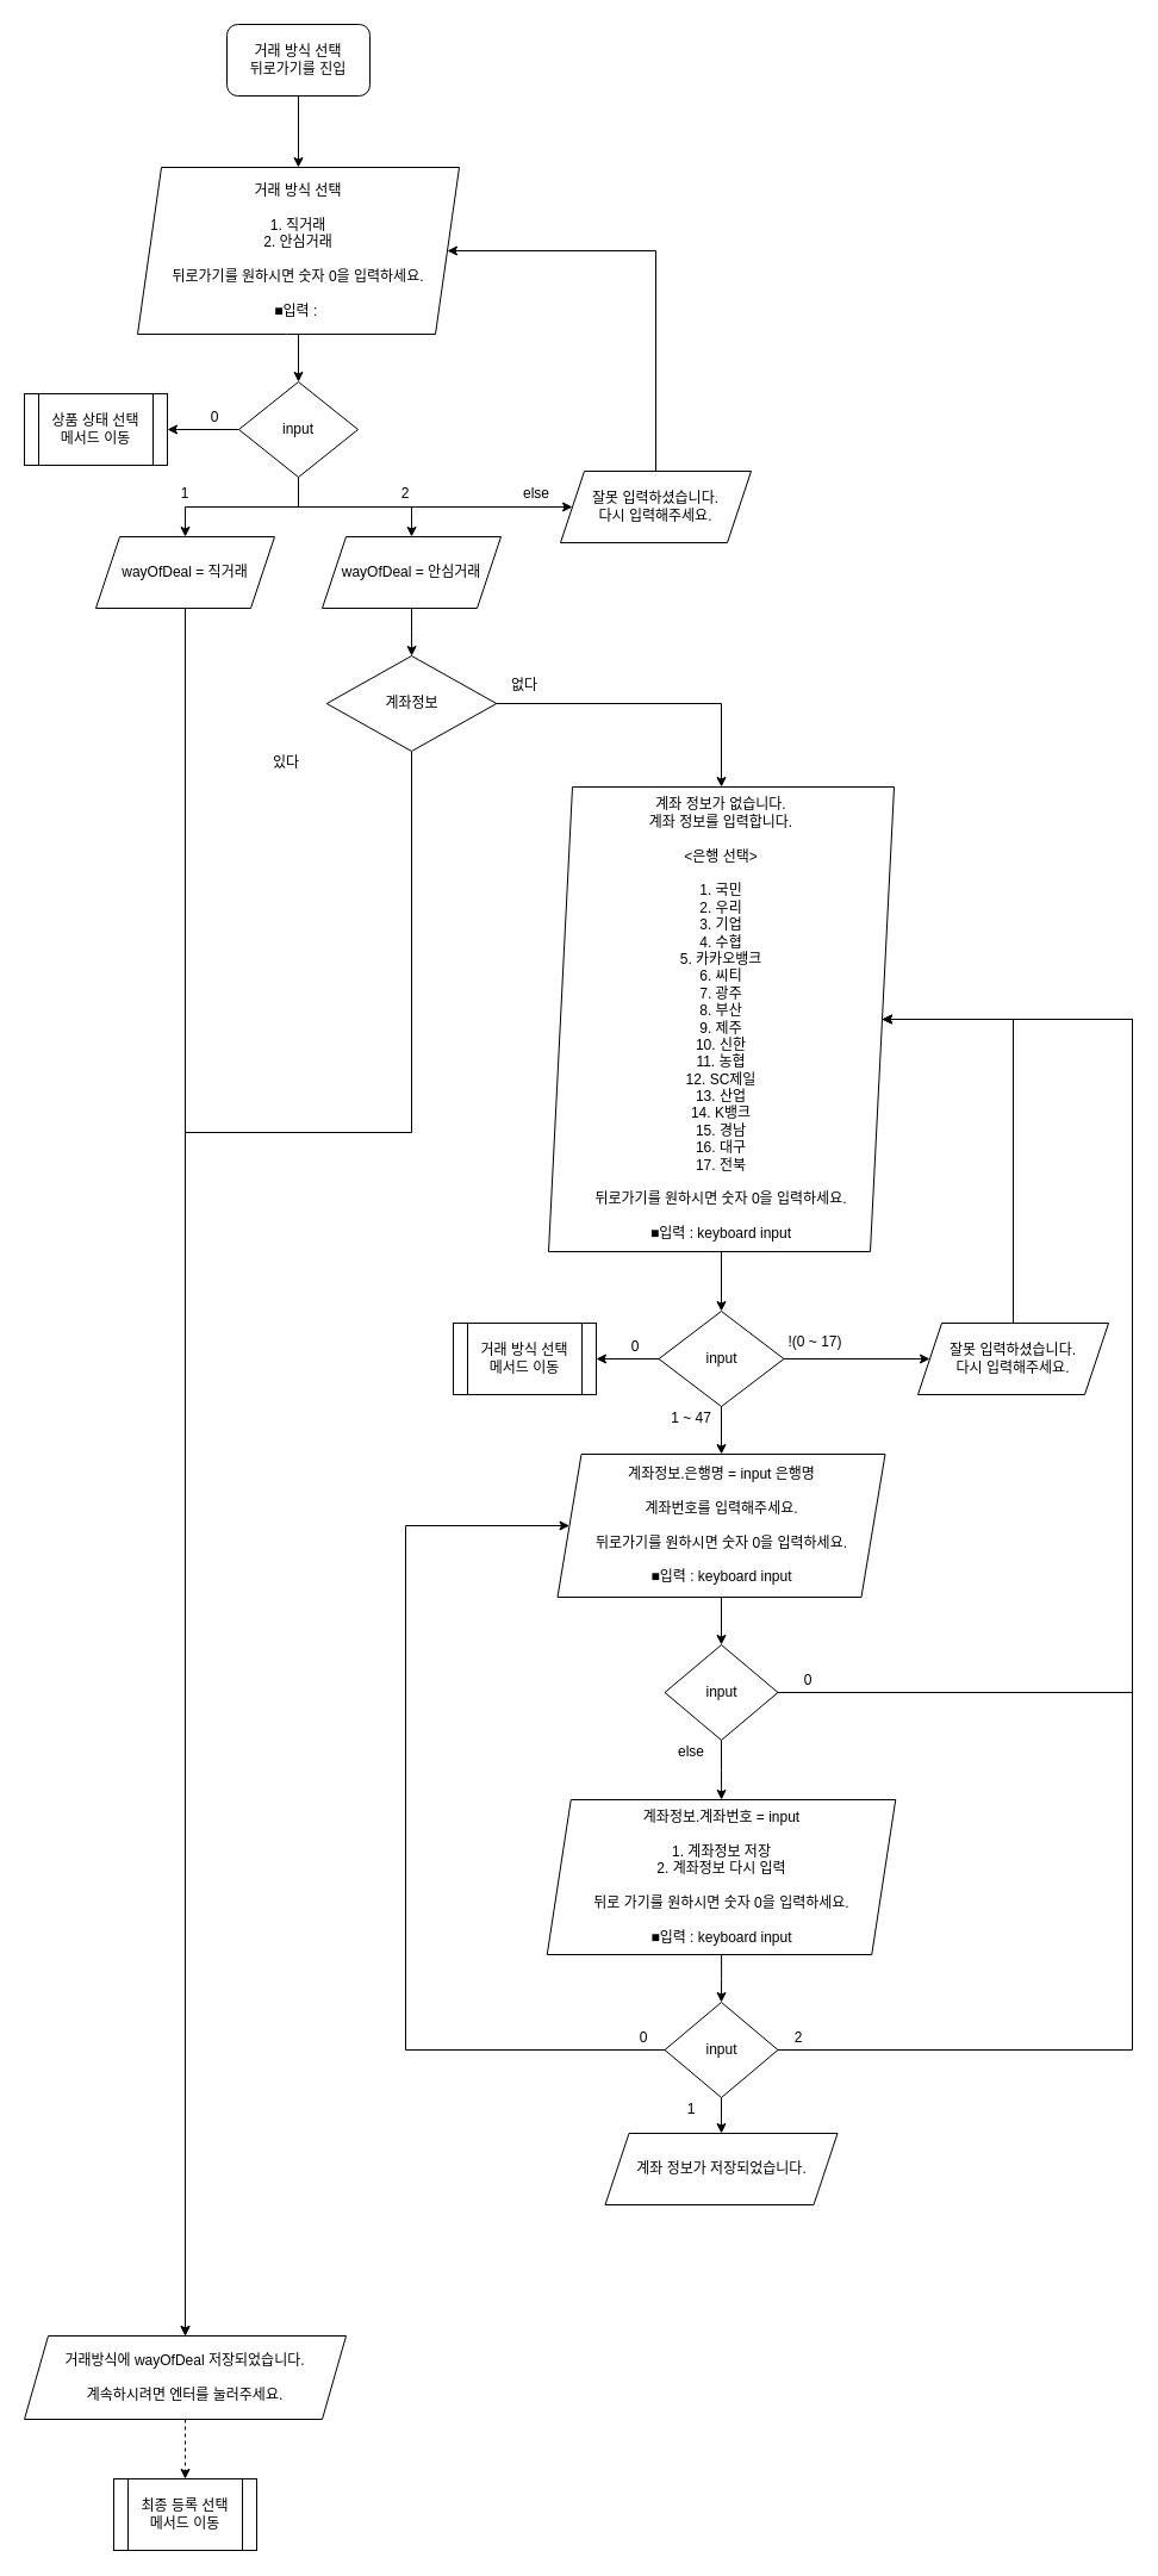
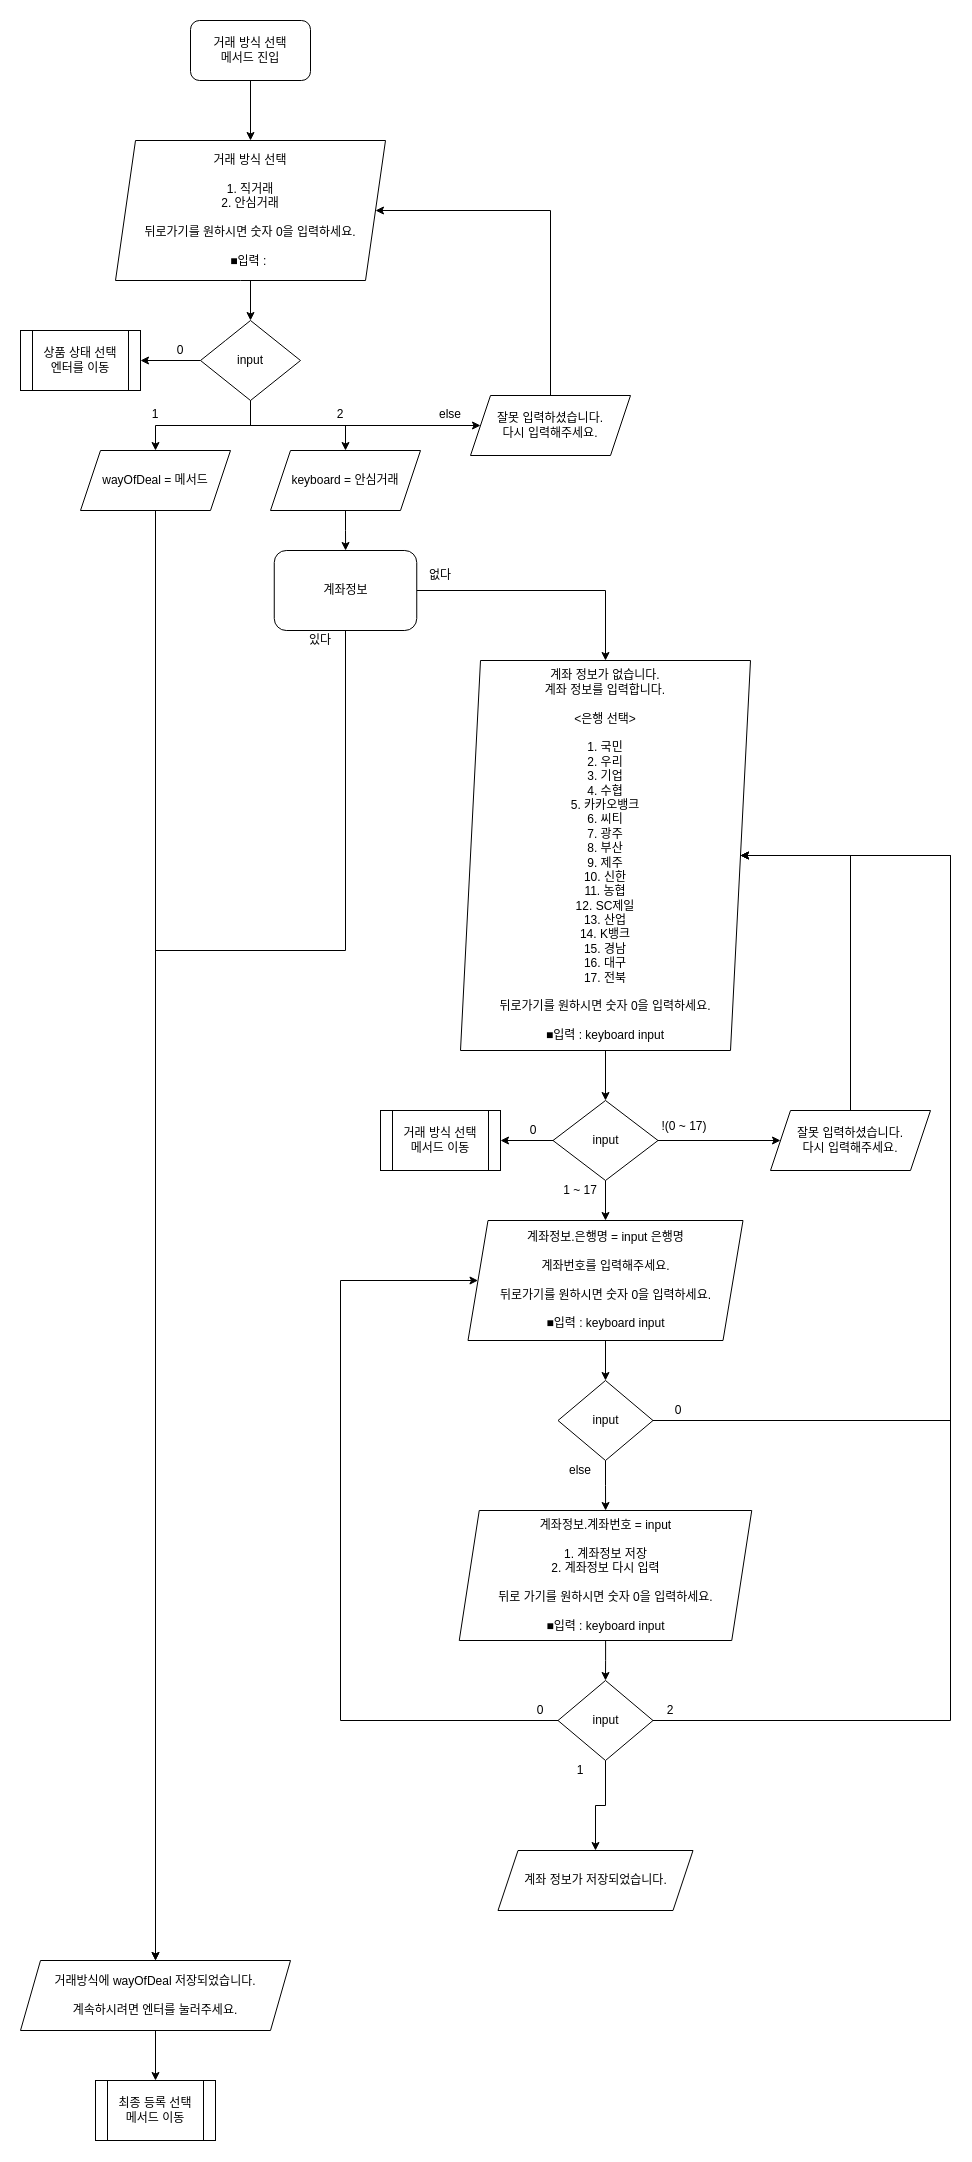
  <mxCell id="0" />
  <mxCell id="1" parent="0" />
  <mxCell id="2" value="" style="edgeStyle=orthogonalEdgeStyle;rounded=0;orthogonalLoop=1;jettySize=auto;html=1;" edge="1" parent="1" source="3" target="5"><mxGeometry relative="1" as="geometry" /></mxCell>
- <mxCell id="3" value="거래 방식 선택&lt;br&gt;뒤로가기를 진입" style="rounded=1;whiteSpace=wrap;html=1;" vertex="1" parent="1"><mxGeometry x="190" y="20" width="120" height="60" as="geometry" /></mxCell>
+ <mxCell id="3" value="거래 방식 선택&lt;br&gt;메서드 진입" style="rounded=1;whiteSpace=wrap;html=1;" vertex="1" parent="1"><mxGeometry x="190" y="20" width="120" height="60" as="geometry" /></mxCell>
  <mxCell id="4" value="" style="edgeStyle=orthogonalEdgeStyle;rounded=0;orthogonalLoop=1;jettySize=auto;html=1;" edge="1" parent="1" source="5" target="10"><mxGeometry relative="1" as="geometry" /></mxCell>
  <mxCell id="5" value="거래 방식 선택&lt;br&gt;&lt;br&gt;1. 직거래&lt;br&gt;2. 안심거래&lt;br&gt;&lt;br&gt;뒤로가기를 원하시면 숫자 0을 입력하세요.&lt;br&gt;&lt;br&gt;■입력 :&amp;nbsp;" style="shape=parallelogram;perimeter=parallelogramPerimeter;whiteSpace=wrap;html=1;fixedSize=1;rounded=1;arcSize=0;" vertex="1" parent="1"><mxGeometry x="115" y="140" width="270" height="140" as="geometry" /></mxCell>
  <mxCell id="6" value="" style="edgeStyle=orthogonalEdgeStyle;rounded=0;orthogonalLoop=1;jettySize=auto;html=1;" edge="1" parent="1" source="10" target="15"><mxGeometry relative="1" as="geometry" /></mxCell>
  <mxCell id="7" style="edgeStyle=orthogonalEdgeStyle;rounded=0;orthogonalLoop=1;jettySize=auto;html=1;exitX=0.5;exitY=1;exitDx=0;exitDy=0;" edge="1" parent="1" source="10" target="12"><mxGeometry relative="1" as="geometry" /></mxCell>
  <mxCell id="8" style="edgeStyle=orthogonalEdgeStyle;rounded=0;orthogonalLoop=1;jettySize=auto;html=1;exitX=0.5;exitY=1;exitDx=0;exitDy=0;" edge="1" parent="1" source="10" target="14"><mxGeometry relative="1" as="geometry" /></mxCell>
  <mxCell id="9" style="edgeStyle=orthogonalEdgeStyle;rounded=0;orthogonalLoop=1;jettySize=auto;html=1;exitX=0.5;exitY=1;exitDx=0;exitDy=0;" edge="1" parent="1" source="10" target="17"><mxGeometry relative="1" as="geometry" /></mxCell>
  <mxCell id="10" value="input" style="rhombus;whiteSpace=wrap;html=1;rounded=1;arcSize=0;" vertex="1" parent="1"><mxGeometry x="200" y="320" width="100" height="80" as="geometry" /></mxCell>
  <mxCell id="11" style="edgeStyle=orthogonalEdgeStyle;rounded=0;orthogonalLoop=1;jettySize=auto;html=1;exitX=0.5;exitY=1;exitDx=0;exitDy=0;" edge="1" parent="1" source="12" target="53"><mxGeometry relative="1" as="geometry" /></mxCell>
- <mxCell id="12" value="wayOfDeal = 직거래" style="shape=parallelogram;perimeter=parallelogramPerimeter;whiteSpace=wrap;html=1;fixedSize=1;" vertex="1" parent="1"><mxGeometry x="80" y="450" width="150" height="60" as="geometry" /></mxCell>
+ <mxCell id="12" value="wayOfDeal = 메서드" style="shape=parallelogram;perimeter=parallelogramPerimeter;whiteSpace=wrap;html=1;fixedSize=1;" vertex="1" parent="1"><mxGeometry x="80" y="450" width="150" height="60" as="geometry" /></mxCell>
  <mxCell id="13" value="" style="edgeStyle=orthogonalEdgeStyle;rounded=0;orthogonalLoop=1;jettySize=auto;html=1;" edge="1" parent="1" source="14" target="26"><mxGeometry relative="1" as="geometry" /></mxCell>
- <mxCell id="14" value="wayOfDeal = 안심거래" style="shape=parallelogram;perimeter=parallelogramPerimeter;whiteSpace=wrap;html=1;fixedSize=1;" vertex="1" parent="1"><mxGeometry x="270" y="450" width="150" height="60" as="geometry" /></mxCell>
- <mxCell id="15" value="상품 상태 선택&lt;br&gt;메서드 이동" style="shape=process;whiteSpace=wrap;html=1;backgroundOutline=1;rounded=1;arcSize=0;" vertex="1" parent="1"><mxGeometry x="20" y="330" width="120" height="60" as="geometry" /></mxCell>
+ <mxCell id="14" value="keyboard = 안심거래" style="shape=parallelogram;perimeter=parallelogramPerimeter;whiteSpace=wrap;html=1;fixedSize=1;" vertex="1" parent="1"><mxGeometry x="270" y="450" width="150" height="60" as="geometry" /></mxCell>
+ <mxCell id="15" value="상품 상태 선택&lt;br&gt;엔터를 이동" style="shape=process;whiteSpace=wrap;html=1;backgroundOutline=1;rounded=1;arcSize=0;" vertex="1" parent="1"><mxGeometry x="20" y="330" width="120" height="60" as="geometry" /></mxCell>
  <mxCell id="16" style="edgeStyle=orthogonalEdgeStyle;rounded=0;orthogonalLoop=1;jettySize=auto;html=1;exitX=0.5;exitY=0;exitDx=0;exitDy=0;entryX=1;entryY=0.5;entryDx=0;entryDy=0;" edge="1" parent="1" source="17" target="5"><mxGeometry relative="1" as="geometry"><Array as="points"><mxPoint x="550" y="210" /></Array></mxGeometry></mxCell>
  <mxCell id="17" value="잘못 입력하셨습니다.&lt;br&gt;다시 입력해주세요." style="shape=parallelogram;perimeter=parallelogramPerimeter;whiteSpace=wrap;html=1;fixedSize=1;" vertex="1" parent="1"><mxGeometry x="470" y="395" width="160" height="60" as="geometry" /></mxCell>
  <mxCell id="18" value="0" style="text;html=1;strokeColor=none;fillColor=none;align=center;verticalAlign=middle;whiteSpace=wrap;rounded=0;" vertex="1" parent="1"><mxGeometry x="160" y="340" width="40" height="20" as="geometry" /></mxCell>
  <mxCell id="19" value="1" style="text;html=1;strokeColor=none;fillColor=none;align=center;verticalAlign=middle;whiteSpace=wrap;rounded=0;" vertex="1" parent="1"><mxGeometry x="135" y="404" width="40" height="20" as="geometry" /></mxCell>
  <mxCell id="20" value="2" style="text;html=1;strokeColor=none;fillColor=none;align=center;verticalAlign=middle;whiteSpace=wrap;rounded=0;" vertex="1" parent="1"><mxGeometry x="320" y="404" width="40" height="20" as="geometry" /></mxCell>
  <mxCell id="21" value="else" style="text;html=1;strokeColor=none;fillColor=none;align=center;verticalAlign=middle;whiteSpace=wrap;rounded=0;" vertex="1" parent="1"><mxGeometry x="430" y="404" width="40" height="20" as="geometry" /></mxCell>
  <mxCell id="22" value="" style="edgeStyle=orthogonalEdgeStyle;rounded=0;orthogonalLoop=1;jettySize=auto;html=1;" edge="1" parent="1" source="23" target="33"><mxGeometry relative="1" as="geometry" /></mxCell>
  <mxCell id="23" value="계좌 정보가 없습니다.&lt;br&gt;계좌 정보를 입력합니다.&lt;br&gt;&lt;br&gt;&amp;lt;은행 선택&amp;gt;&lt;br&gt;&lt;br&gt;1. 국민&lt;br&gt;2. 우리&lt;br&gt;3. 기업&lt;br&gt;4. 수협&lt;br&gt;5. 카카오뱅크&lt;br&gt;6. 씨티&lt;br&gt;7. 광주&lt;br&gt;8. 부산&lt;br&gt;9. 제주&lt;br&gt;10. 신한&lt;br&gt;11. 농협&lt;br&gt;12. SC제일&lt;br&gt;13. 산업&lt;br&gt;14. K뱅크&lt;br&gt;15. 경남&lt;br&gt;16. 대구&lt;br&gt;17. 전북&lt;br&gt;&lt;br&gt;뒤로가기를 원하시면 숫자 0을 입력하세요.&lt;br&gt;&lt;br&gt;■입력 : keyboard input" style="shape=parallelogram;perimeter=parallelogramPerimeter;whiteSpace=wrap;html=1;fixedSize=1;" vertex="1" parent="1"><mxGeometry x="460" y="660" width="290" height="390" as="geometry" /></mxCell>
  <mxCell id="24" style="edgeStyle=orthogonalEdgeStyle;rounded=0;orthogonalLoop=1;jettySize=auto;html=1;exitX=1;exitY=0.5;exitDx=0;exitDy=0;" edge="1" parent="1" source="26" target="23"><mxGeometry relative="1" as="geometry" /></mxCell>
  <mxCell id="25" style="edgeStyle=orthogonalEdgeStyle;rounded=0;orthogonalLoop=1;jettySize=auto;html=1;exitX=0.5;exitY=1;exitDx=0;exitDy=0;" edge="1" parent="1" source="26" target="53"><mxGeometry relative="1" as="geometry"><Array as="points"><mxPoint x="345" y="950" /><mxPoint x="155" y="950" /></Array></mxGeometry></mxCell>
- <mxCell id="26" value="계좌정보" style="rhombus;whiteSpace=wrap;html=1;" vertex="1" parent="1"><mxGeometry x="273.75" y="550" width="142.5" height="80" as="geometry" /></mxCell>
+ <mxCell id="26" value="계좌정보" style="whiteSpace=wrap;html=1;rounded=1;" vertex="1" parent="1"><mxGeometry x="273.75" y="550" width="142.5" height="80" as="geometry" /></mxCell>
  <mxCell id="27" value="없다" style="text;html=1;strokeColor=none;fillColor=none;align=center;verticalAlign=middle;whiteSpace=wrap;rounded=0;" vertex="1" parent="1"><mxGeometry x="420" y="565" width="40" height="20" as="geometry" /></mxCell>
  <mxCell id="28" value="" style="edgeStyle=orthogonalEdgeStyle;rounded=0;orthogonalLoop=1;jettySize=auto;html=1;" edge="1" parent="1" source="29" target="42"><mxGeometry relative="1" as="geometry" /></mxCell>
  <mxCell id="29" value="계좌정보.은행명 = input 은행명&lt;br&gt;&lt;br&gt;계좌번호를 입력해주세요.&lt;br&gt;&lt;br&gt;뒤로가기를 원하시면 숫자 0을 입력하세요.&lt;br&gt;&lt;br&gt;■입력 : keyboard input" style="shape=parallelogram;perimeter=parallelogramPerimeter;whiteSpace=wrap;html=1;fixedSize=1;" vertex="1" parent="1"><mxGeometry x="467.5" y="1220" width="275" height="120" as="geometry" /></mxCell>
  <mxCell id="30" value="" style="edgeStyle=orthogonalEdgeStyle;rounded=0;orthogonalLoop=1;jettySize=auto;html=1;" edge="1" parent="1" source="33" target="34"><mxGeometry relative="1" as="geometry" /></mxCell>
  <mxCell id="31" value="" style="edgeStyle=orthogonalEdgeStyle;rounded=0;orthogonalLoop=1;jettySize=auto;html=1;" edge="1" parent="1" source="33" target="29"><mxGeometry relative="1" as="geometry" /></mxCell>
  <mxCell id="32" style="edgeStyle=orthogonalEdgeStyle;rounded=0;orthogonalLoop=1;jettySize=auto;html=1;exitX=1;exitY=0.5;exitDx=0;exitDy=0;" edge="1" parent="1" source="33" target="39"><mxGeometry relative="1" as="geometry" /></mxCell>
  <mxCell id="33" value="input" style="rhombus;whiteSpace=wrap;html=1;" vertex="1" parent="1"><mxGeometry x="552.5" y="1100" width="105" height="80" as="geometry" /></mxCell>
  <mxCell id="34" value="거래 방식 선택&lt;br&gt;메서드 이동" style="shape=process;whiteSpace=wrap;html=1;backgroundOutline=1;" vertex="1" parent="1"><mxGeometry x="380" y="1110" width="120" height="60" as="geometry" /></mxCell>
  <mxCell id="35" value="0" style="text;html=1;strokeColor=none;fillColor=none;align=center;verticalAlign=middle;whiteSpace=wrap;rounded=0;" vertex="1" parent="1"><mxGeometry x="513" y="1120" width="40" height="20" as="geometry" /></mxCell>
- <mxCell id="36" value="1 ~ 47" style="text;html=1;strokeColor=none;fillColor=none;align=center;verticalAlign=middle;whiteSpace=wrap;rounded=0;" vertex="1" parent="1"><mxGeometry x="560" y="1180" width="40" height="20" as="geometry" /></mxCell>
+ <mxCell id="36" value="1 ~ 17" style="text;html=1;strokeColor=none;fillColor=none;align=center;verticalAlign=middle;whiteSpace=wrap;rounded=0;" vertex="1" parent="1"><mxGeometry x="560" y="1180" width="40" height="20" as="geometry" /></mxCell>
  <mxCell id="37" value="!(0 ~ 17)" style="text;html=1;strokeColor=none;fillColor=none;align=center;verticalAlign=middle;whiteSpace=wrap;rounded=0;" vertex="1" parent="1"><mxGeometry x="658" y="1116" width="52" height="20" as="geometry" /></mxCell>
  <mxCell id="38" style="edgeStyle=orthogonalEdgeStyle;rounded=0;orthogonalLoop=1;jettySize=auto;html=1;exitX=0.5;exitY=0;exitDx=0;exitDy=0;entryX=1;entryY=0.5;entryDx=0;entryDy=0;" edge="1" parent="1" source="39" target="23"><mxGeometry relative="1" as="geometry"><Array as="points"><mxPoint x="850" y="855" /></Array></mxGeometry></mxCell>
  <mxCell id="39" value="잘못 입력하셨습니다.&lt;br&gt;다시 입력해주세요." style="shape=parallelogram;perimeter=parallelogramPerimeter;whiteSpace=wrap;html=1;fixedSize=1;" vertex="1" parent="1"><mxGeometry x="770" y="1110" width="160" height="60" as="geometry" /></mxCell>
  <mxCell id="40" style="edgeStyle=orthogonalEdgeStyle;rounded=0;orthogonalLoop=1;jettySize=auto;html=1;exitX=1;exitY=0.5;exitDx=0;exitDy=0;entryX=1;entryY=0.5;entryDx=0;entryDy=0;" edge="1" parent="1" source="42" target="23"><mxGeometry relative="1" as="geometry"><Array as="points"><mxPoint x="950" y="1420" /><mxPoint x="950" y="855" /></Array></mxGeometry></mxCell>
  <mxCell id="41" value="" style="edgeStyle=orthogonalEdgeStyle;rounded=0;orthogonalLoop=1;jettySize=auto;html=1;" edge="1" parent="1" source="42" target="45"><mxGeometry relative="1" as="geometry" /></mxCell>
  <mxCell id="42" value="input" style="rhombus;whiteSpace=wrap;html=1;" vertex="1" parent="1"><mxGeometry x="557.5" y="1380" width="95" height="80" as="geometry" /></mxCell>
  <mxCell id="43" value="0" style="text;html=1;strokeColor=none;fillColor=none;align=center;verticalAlign=middle;whiteSpace=wrap;rounded=0;" vertex="1" parent="1"><mxGeometry x="658" y="1400" width="40" height="20" as="geometry" /></mxCell>
  <mxCell id="44" value="" style="edgeStyle=orthogonalEdgeStyle;rounded=0;orthogonalLoop=1;jettySize=auto;html=1;" edge="1" parent="1" source="45" target="50"><mxGeometry relative="1" as="geometry" /></mxCell>
  <mxCell id="45" value="계좌정보.계좌번호 = input&lt;br&gt;&lt;br&gt;1. 계좌정보 저장&lt;br&gt;2. 계좌정보 다시 입력&lt;br&gt;&lt;br&gt;뒤로 가기를 원하시면 숫자 0을 입력하세요.&lt;br&gt;&lt;br&gt;■입력 : keyboard input" style="shape=parallelogram;perimeter=parallelogramPerimeter;whiteSpace=wrap;html=1;fixedSize=1;" vertex="1" parent="1"><mxGeometry x="458.75" y="1510" width="292.5" height="130" as="geometry" /></mxCell>
  <mxCell id="46" value="else" style="text;html=1;strokeColor=none;fillColor=none;align=center;verticalAlign=middle;whiteSpace=wrap;rounded=0;" vertex="1" parent="1"><mxGeometry x="560" y="1460" width="40" height="20" as="geometry" /></mxCell>
  <mxCell id="47" value="" style="edgeStyle=orthogonalEdgeStyle;rounded=0;orthogonalLoop=1;jettySize=auto;html=1;" edge="1" parent="1" source="50" target="51"><mxGeometry relative="1" as="geometry" /></mxCell>
  <mxCell id="48" style="edgeStyle=orthogonalEdgeStyle;rounded=0;orthogonalLoop=1;jettySize=auto;html=1;entryX=1;entryY=0.5;entryDx=0;entryDy=0;" edge="1" parent="1" source="50" target="23"><mxGeometry relative="1" as="geometry"><Array as="points"><mxPoint x="950" y="1720" /><mxPoint x="950" y="855" /></Array></mxGeometry></mxCell>
  <mxCell id="49" style="edgeStyle=orthogonalEdgeStyle;rounded=0;orthogonalLoop=1;jettySize=auto;html=1;exitX=0;exitY=0.5;exitDx=0;exitDy=0;entryX=0;entryY=0.5;entryDx=0;entryDy=0;" edge="1" parent="1" source="50" target="29"><mxGeometry relative="1" as="geometry"><Array as="points"><mxPoint x="340" y="1720" /><mxPoint x="340" y="1280" /></Array></mxGeometry></mxCell>
  <mxCell id="50" value="input" style="rhombus;whiteSpace=wrap;html=1;" vertex="1" parent="1"><mxGeometry x="557.5" y="1680" width="95" height="80" as="geometry" /></mxCell>
- <mxCell id="51" value="계좌 정보가 저장되었습니다." style="shape=parallelogram;perimeter=parallelogramPerimeter;whiteSpace=wrap;html=1;fixedSize=1;" vertex="1" parent="1"><mxGeometry x="507.5" y="1790" width="195" height="60" as="geometry" /></mxCell>
- <mxCell id="52" value="" style="edgeStyle=orthogonalEdgeStyle;rounded=0;orthogonalLoop=1;jettySize=auto;html=1;dashed=1;" edge="1" parent="1" source="53" target="58"><mxGeometry relative="1" as="geometry" /></mxCell>
+ <mxCell id="51" value="계좌 정보가 저장되었습니다." style="shape=parallelogram;perimeter=parallelogramPerimeter;whiteSpace=wrap;html=1;fixedSize=1;" vertex="1" parent="1"><mxGeometry x="497.5" y="1850" width="195" height="60" as="geometry" /></mxCell>
+ <mxCell id="52" value="" style="edgeStyle=orthogonalEdgeStyle;rounded=0;orthogonalLoop=1;jettySize=auto;html=1;" edge="1" parent="1" source="53" target="58"><mxGeometry relative="1" as="geometry" /></mxCell>
  <mxCell id="53" value="거래방식에 wayOfDeal 저장되었습니다.&lt;br&gt;&lt;br&gt;계속하시려면 엔터를 눌러주세요." style="shape=parallelogram;perimeter=parallelogramPerimeter;whiteSpace=wrap;html=1;fixedSize=1;" vertex="1" parent="1"><mxGeometry x="20" y="1960" width="270" height="70" as="geometry" /></mxCell>
- <mxCell id="54" value="있다" style="text;html=1;strokeColor=none;fillColor=none;align=center;verticalAlign=middle;whiteSpace=wrap;rounded=0;" vertex="1" parent="1"><mxGeometry x="220" y="630" width="40" height="20" as="geometry" /></mxCell>
+ <mxCell id="54" value="있다" style="text;html=1;strokeColor=none;fillColor=none;align=center;verticalAlign=middle;whiteSpace=wrap;rounded=0;" vertex="1" parent="1"><mxGeometry x="300" y="630" width="40" height="20" as="geometry" /></mxCell>
  <mxCell id="55" value="1" style="text;html=1;strokeColor=none;fillColor=none;align=center;verticalAlign=middle;whiteSpace=wrap;rounded=0;" vertex="1" parent="1"><mxGeometry x="560" y="1760" width="40" height="20" as="geometry" /></mxCell>
  <mxCell id="56" value="2" style="text;html=1;strokeColor=none;fillColor=none;align=center;verticalAlign=middle;whiteSpace=wrap;rounded=0;" vertex="1" parent="1"><mxGeometry x="650" y="1700" width="40" height="20" as="geometry" /></mxCell>
  <mxCell id="57" value="0" style="text;html=1;strokeColor=none;fillColor=none;align=center;verticalAlign=middle;whiteSpace=wrap;rounded=0;" vertex="1" parent="1"><mxGeometry x="520" y="1700" width="40" height="20" as="geometry" /></mxCell>
  <mxCell id="58" value="최종 등록 선택&lt;br&gt;메서드 이동" style="shape=process;whiteSpace=wrap;html=1;backgroundOutline=1;" vertex="1" parent="1"><mxGeometry x="95" y="2080" width="120" height="60" as="geometry" /></mxCell>
